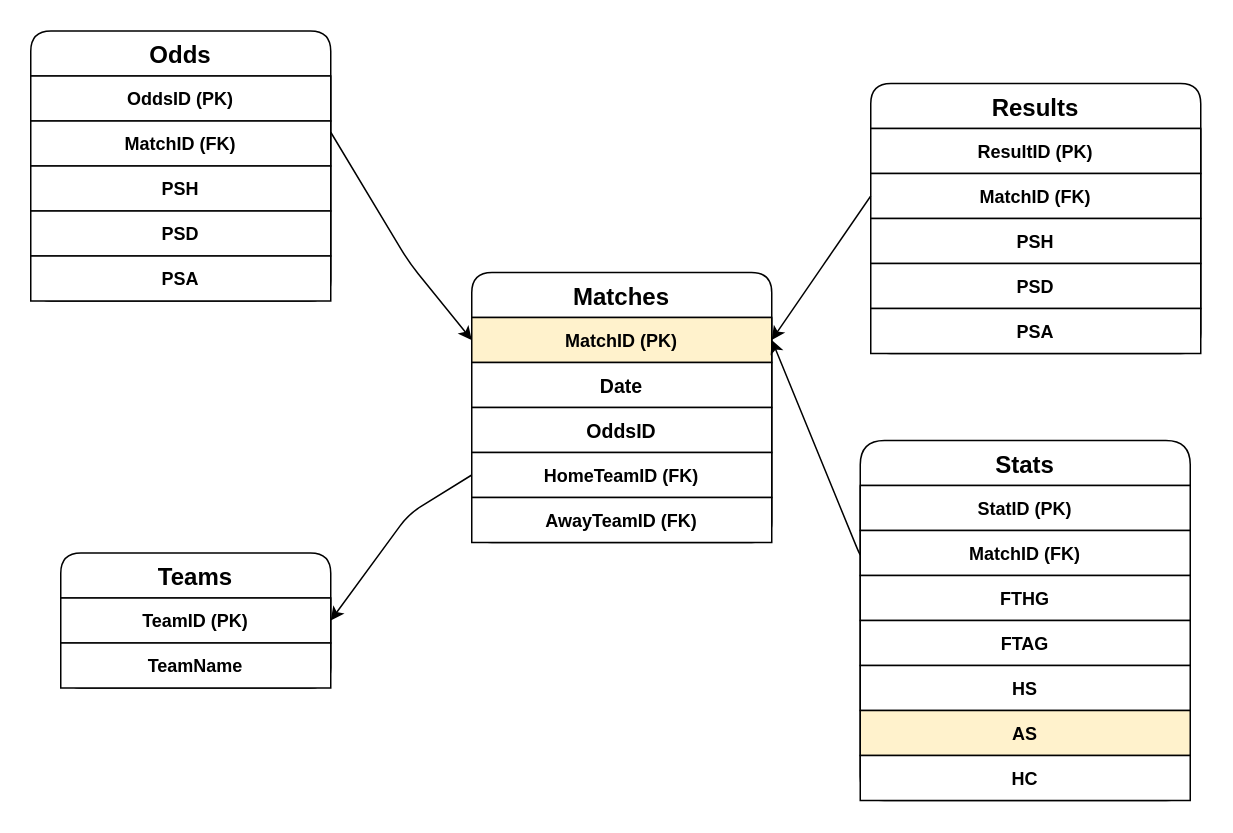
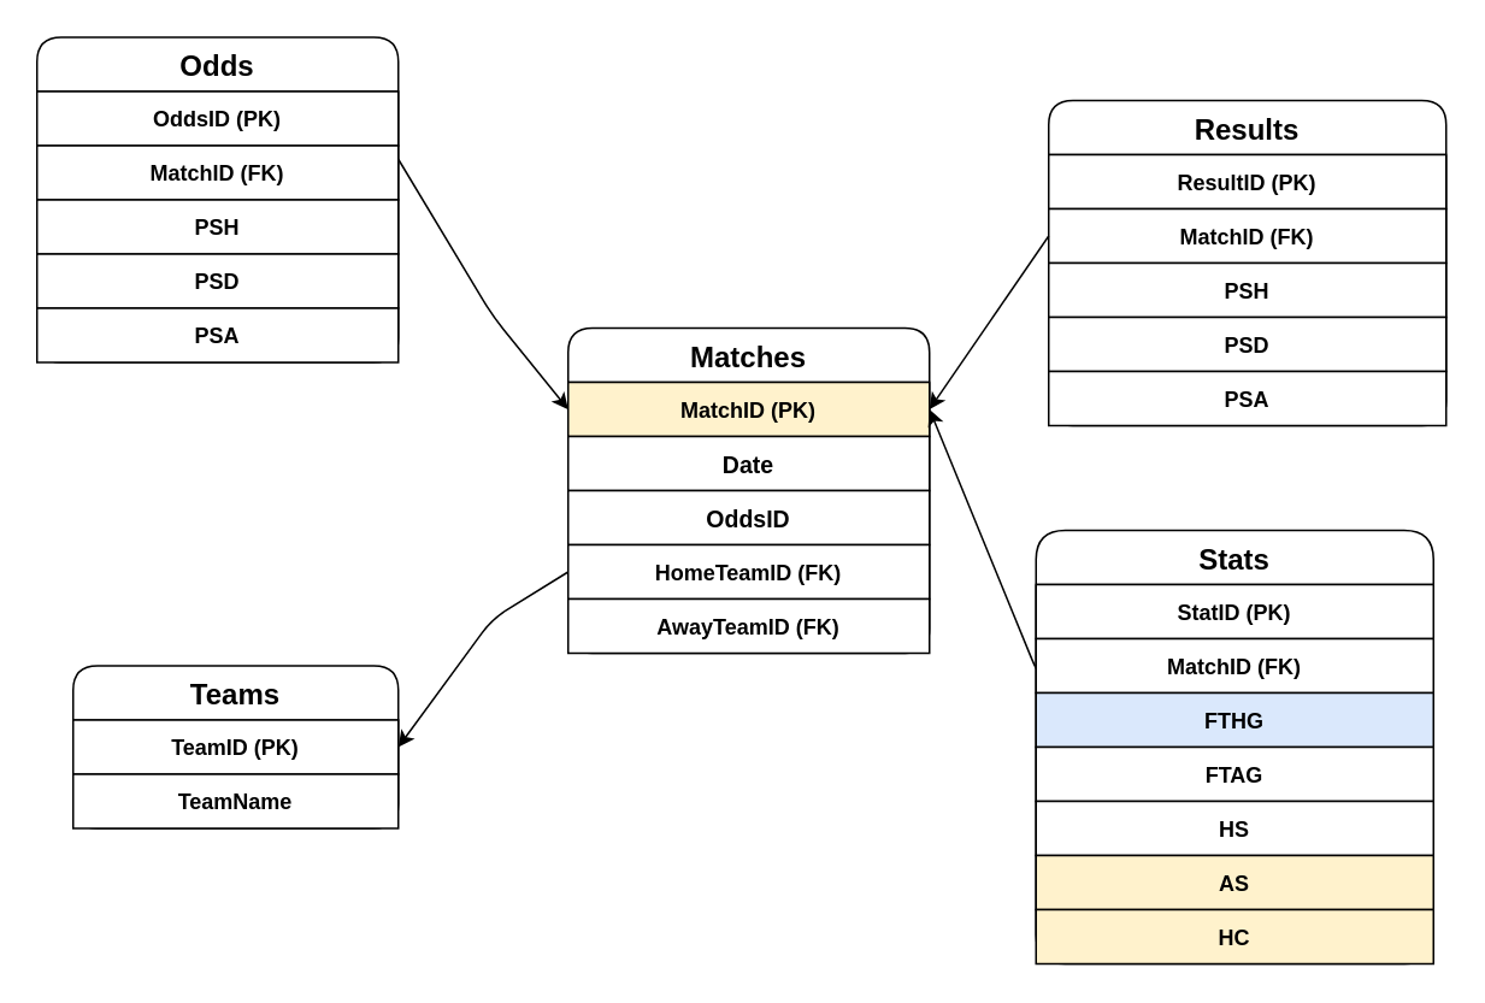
  <mxCell id="0" />
  <mxCell id="1" parent="0" />
  <mxCell id="2" value="Teams" style="shape=table;startSize=30;container=1;collapsible=0;rounded=1;fontStyle=1;fontSize=16;" parent="1" vertex="1"><mxGeometry x="40" y="368" width="180" height="90" as="geometry" /></mxCell>
  <mxCell id="3" value="TeamID (PK)" style="fontStyle=1" parent="2" vertex="1"><mxGeometry y="30" width="180" height="30" as="geometry" /></mxCell>
  <mxCell id="4" value="TeamName" style="fontStyle=1" parent="2" vertex="1"><mxGeometry y="60" width="180" height="30" as="geometry" /></mxCell>
  <mxCell id="5" value="Matches" style="shape=table;startSize=30;container=1;collapsible=0;swimlaneFillColor=none;rounded=1;fontStyle=1;fontSize=16;" parent="1" vertex="1"><mxGeometry x="314" y="181" width="200" height="180" as="geometry" /></mxCell>
  <mxCell id="6" value="MatchID (PK)" style="fontStyle=1;fillColor=#fff2cc;" parent="5" vertex="1"><mxGeometry y="30" width="200" height="30" as="geometry" /></mxCell>
  <mxCell id="7" value="Date" style="fontStyle=1;fontSize=13;" parent="5" vertex="1"><mxGeometry y="60" width="200" height="30" as="geometry" /></mxCell>
  <mxCell id="8" value="OddsID" style="fontStyle=1;fontSize=13;" parent="5" vertex="1"><mxGeometry y="90" width="200" height="30" as="geometry" /></mxCell>
  <mxCell id="9" value="HomeTeamID (FK)" style="fontStyle=1" parent="5" vertex="1"><mxGeometry y="120" width="200" height="30" as="geometry" /></mxCell>
  <mxCell id="10" value="AwayTeamID (FK)" style="fontStyle=1" parent="5" vertex="1"><mxGeometry y="150" width="200" height="30" as="geometry" /></mxCell>
  <mxCell id="11" value="Stats" style="shape=table;startSize=30;container=1;collapsible=0;rounded=1;arcSize=18;fontStyle=1;fontSize=16;" parent="1" vertex="1"><mxGeometry x="573" y="293" width="220" height="240" as="geometry" /></mxCell>
  <mxCell id="12" value="StatID (PK)" style="fontStyle=1" parent="11" vertex="1"><mxGeometry y="30" width="220" height="30" as="geometry" /></mxCell>
  <mxCell id="13" value="MatchID (FK)" style="fontStyle=1" parent="11" vertex="1"><mxGeometry y="60" width="220" height="30" as="geometry" /></mxCell>
- <mxCell id="14" value="FTHG" style="fontStyle=1" parent="11" vertex="1"><mxGeometry y="90" width="220" height="30" as="geometry" /></mxCell>
+ <mxCell id="14" value="FTHG" style="fontStyle=1;fillColor=#dae8fc;" parent="11" vertex="1"><mxGeometry y="90" width="220" height="30" as="geometry" /></mxCell>
  <mxCell id="15" value="FTAG" style="fontStyle=1" parent="11" vertex="1"><mxGeometry y="120" width="220" height="30" as="geometry" /></mxCell>
  <mxCell id="16" value="HS" style="fontStyle=1" parent="11" vertex="1"><mxGeometry y="150" width="220" height="30" as="geometry" /></mxCell>
  <mxCell id="17" value="AS" style="fontStyle=1;fillColor=#fff2cc;" parent="11" vertex="1"><mxGeometry y="180" width="220" height="30" as="geometry" /></mxCell>
- <mxCell id="18" value="HC" style="rounded=0;fontStyle=1" parent="11" vertex="1"><mxGeometry y="210" width="220" height="30" as="geometry" /></mxCell>
+ <mxCell id="18" value="HC" style="rounded=0;fontStyle=1;fillColor=#fff2cc;" parent="11" vertex="1"><mxGeometry y="210" width="220" height="30" as="geometry" /></mxCell>
  <mxCell id="19" value="Odds" style="shape=table;startSize=30;container=1;collapsible=0;rounded=1;fontSize=16;fontStyle=1" parent="1" vertex="1"><mxGeometry x="20" y="20" width="200" height="180" as="geometry" /></mxCell>
  <mxCell id="20" value="OddsID (PK)" style="fontStyle=1" parent="19" vertex="1"><mxGeometry y="30" width="200" height="30" as="geometry" /></mxCell>
  <mxCell id="21" value="MatchID (FK)" style="fontStyle=1" parent="19" vertex="1"><mxGeometry y="60" width="200" height="30" as="geometry" /></mxCell>
  <mxCell id="22" value="PSH" style="fontStyle=1" parent="19" vertex="1"><mxGeometry y="90" width="200" height="30" as="geometry" /></mxCell>
  <mxCell id="23" value="PSD" style="fontStyle=1" parent="19" vertex="1"><mxGeometry y="120" width="200" height="30" as="geometry" /></mxCell>
  <mxCell id="24" value="PSA" style="fontStyle=1" parent="19" vertex="1"><mxGeometry y="150" width="200" height="30" as="geometry" /></mxCell>
  <mxCell id="25" value="Results" style="shape=table;startSize=30;container=1;collapsible=0;rounded=1;fontSize=16;fontStyle=1" parent="1" vertex="1"><mxGeometry x="580" y="55" width="220" height="180" as="geometry" /></mxCell>
  <mxCell id="26" value="ResultID (PK)" style="fontStyle=1" parent="25" vertex="1"><mxGeometry y="30" width="220" height="30" as="geometry" /></mxCell>
  <mxCell id="27" value="MatchID (FK)" style="fontStyle=1" parent="25" vertex="1"><mxGeometry y="60" width="220" height="30" as="geometry" /></mxCell>
  <mxCell id="28" value="PSH" style="fontStyle=1" parent="25" vertex="1"><mxGeometry y="90" width="220" height="30" as="geometry" /></mxCell>
  <mxCell id="29" value="PSD" style="fontStyle=1" parent="25" vertex="1"><mxGeometry y="120" width="220" height="30" as="geometry" /></mxCell>
  <mxCell id="30" value="PSA" style="fontStyle=1" parent="25" vertex="1"><mxGeometry y="150" width="220" height="30" as="geometry" /></mxCell>
  <mxCell id="31" value="" style="endArrow=classic;html=1;exitX=0;exitY=0.5;exitDx=0;exitDy=0;entryX=1;entryY=0.25;entryDx=0;entryDy=0;" parent="1" source="27" target="5" edge="1"><mxGeometry width="50" height="50" relative="1" as="geometry"><mxPoint x="370" y="265" as="sourcePoint" /><mxPoint x="538" y="-8" as="targetPoint" /><Array as="points" /></mxGeometry></mxCell>
  <mxCell id="32" value="" style="endArrow=classic;html=1;entryX=1;entryY=0.5;entryDx=0;entryDy=0;exitX=0;exitY=0.5;exitDx=0;exitDy=0;" parent="1" source="9" target="2" edge="1"><mxGeometry width="50" height="50" relative="1" as="geometry"><mxPoint x="286" y="413" as="sourcePoint" /><mxPoint x="293" y="489" as="targetPoint" /><Array as="points"><mxPoint x="272" y="342" /></Array></mxGeometry></mxCell>
  <mxCell id="33" value="" style="endArrow=classic;html=1;exitX=0;exitY=0.5;exitDx=0;exitDy=0;entryX=1;entryY=0.25;entryDx=0;entryDy=0;" parent="1" source="13" target="5" edge="1"><mxGeometry width="50" height="50" relative="1" as="geometry"><mxPoint x="286" y="413" as="sourcePoint" /><mxPoint x="336" y="363" as="targetPoint" /><Array as="points"><mxPoint x="573" y="370" /></Array></mxGeometry></mxCell>
  <mxCell id="34" value="" style="endArrow=classic;html=1;exitX=1;exitY=0.25;exitDx=0;exitDy=0;entryX=0;entryY=0.25;entryDx=0;entryDy=0;" parent="1" source="21" target="5" edge="1"><mxGeometry width="50" height="50" relative="1" as="geometry"><mxPoint x="349" y="622" as="sourcePoint" /><mxPoint x="419" y="503" as="targetPoint" /><Array as="points"><mxPoint x="272" y="174" /></Array></mxGeometry></mxCell>
